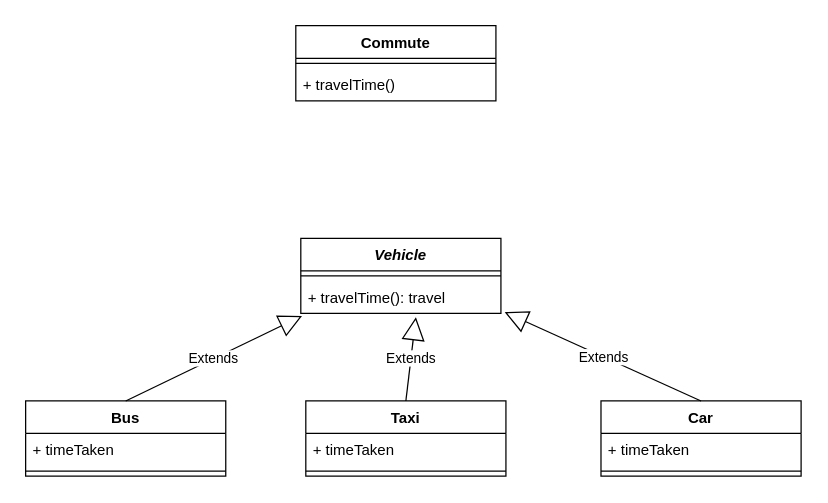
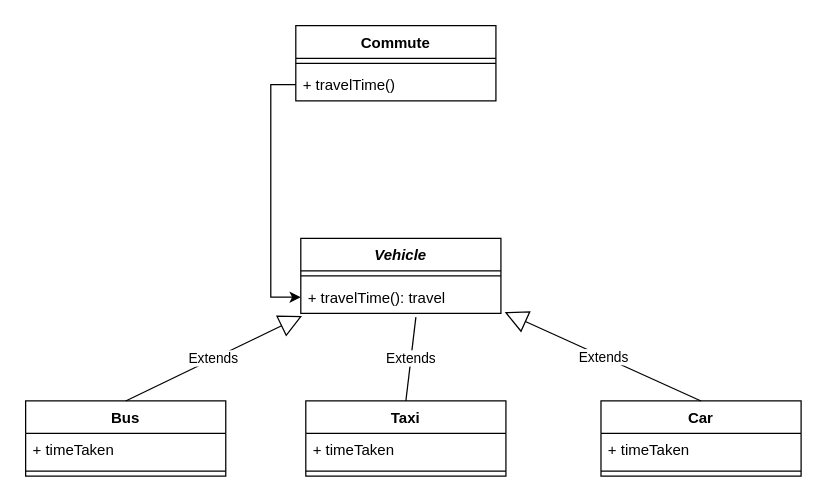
  <mxCell id="0" />
  <mxCell id="1" parent="0" />
  <mxCell id="2" value="Commute" style="swimlane;fontStyle=1;align=center;verticalAlign=top;childLayout=stackLayout;horizontal=1;startSize=26;horizontalStack=0;resizeParent=1;resizeParentMax=0;resizeLast=0;collapsible=1;marginBottom=0;" vertex="1" parent="1"><mxGeometry x="236" y="20" width="160" height="60" as="geometry" /></mxCell>
  <mxCell id="3" value="" style="line;strokeWidth=1;fillColor=none;align=left;verticalAlign=middle;spacingTop=-1;spacingLeft=3;spacingRight=3;rotatable=0;labelPosition=right;points=[];portConstraint=eastwest;" vertex="1" parent="2"><mxGeometry y="26" width="160" height="8" as="geometry" /></mxCell>
  <mxCell id="4" value="+ travelTime()" style="text;strokeColor=none;fillColor=none;align=left;verticalAlign=top;spacingLeft=4;spacingRight=4;overflow=hidden;rotatable=0;points=[[0,0.5],[1,0.5]];portConstraint=eastwest;" vertex="1" parent="2"><mxGeometry y="34" width="160" height="26" as="geometry" /></mxCell>
  <mxCell id="5" value="" style="group" vertex="1" connectable="0" parent="1"><mxGeometry x="20" y="190" width="620" height="190" as="geometry" /></mxCell>
  <mxCell id="6" value="Vehicle" style="swimlane;fontStyle=3;align=center;verticalAlign=top;childLayout=stackLayout;horizontal=1;startSize=26;horizontalStack=0;resizeParent=1;resizeParentMax=0;resizeLast=0;collapsible=1;marginBottom=0;" vertex="1" parent="5"><mxGeometry x="220" width="160" height="60" as="geometry" /></mxCell>
  <mxCell id="7" value="" style="group" vertex="1" connectable="0" parent="6"><mxGeometry y="26" width="160" height="34" as="geometry" /></mxCell>
  <mxCell id="8" value="" style="line;strokeWidth=1;fillColor=none;align=left;verticalAlign=middle;spacingTop=-1;spacingLeft=3;spacingRight=3;rotatable=0;labelPosition=right;points=[];portConstraint=eastwest;" vertex="1" parent="7"><mxGeometry width="160" height="8" as="geometry" /></mxCell>
  <mxCell id="9" value="+ travelTime(): travel" style="text;strokeColor=none;fillColor=none;align=left;verticalAlign=top;spacingLeft=4;spacingRight=4;overflow=hidden;rotatable=0;points=[[0,0.5],[1,0.5]];portConstraint=eastwest;" vertex="1" parent="7"><mxGeometry y="8" width="160" height="26" as="geometry" /></mxCell>
  <mxCell id="10" value="Bus" style="swimlane;fontStyle=1;align=center;verticalAlign=top;childLayout=stackLayout;horizontal=1;startSize=26;horizontalStack=0;resizeParent=1;resizeParentMax=0;resizeLast=0;collapsible=1;marginBottom=0;" vertex="1" parent="5"><mxGeometry y="130" width="160" height="60" as="geometry" /></mxCell>
  <mxCell id="11" value="+ timeTaken" style="text;strokeColor=none;fillColor=none;align=left;verticalAlign=top;spacingLeft=4;spacingRight=4;overflow=hidden;rotatable=0;points=[[0,0.5],[1,0.5]];portConstraint=eastwest;" vertex="1" parent="10"><mxGeometry y="26" width="160" height="26" as="geometry" /></mxCell>
  <mxCell id="12" value="" style="line;strokeWidth=1;fillColor=none;align=left;verticalAlign=middle;spacingTop=-1;spacingLeft=3;spacingRight=3;rotatable=0;labelPosition=right;points=[];portConstraint=eastwest;" vertex="1" parent="10"><mxGeometry y="52" width="160" height="8" as="geometry" /></mxCell>
  <mxCell id="13" value="Taxi" style="swimlane;fontStyle=1;align=center;verticalAlign=top;childLayout=stackLayout;horizontal=1;startSize=26;horizontalStack=0;resizeParent=1;resizeParentMax=0;resizeLast=0;collapsible=1;marginBottom=0;" vertex="1" parent="5"><mxGeometry x="224" y="130" width="160" height="60" as="geometry" /></mxCell>
  <mxCell id="14" value="+ timeTaken" style="text;strokeColor=none;fillColor=none;align=left;verticalAlign=top;spacingLeft=4;spacingRight=4;overflow=hidden;rotatable=0;points=[[0,0.5],[1,0.5]];portConstraint=eastwest;" vertex="1" parent="13"><mxGeometry y="26" width="160" height="26" as="geometry" /></mxCell>
  <mxCell id="15" value="" style="line;strokeWidth=1;fillColor=none;align=left;verticalAlign=middle;spacingTop=-1;spacingLeft=3;spacingRight=3;rotatable=0;labelPosition=right;points=[];portConstraint=eastwest;" vertex="1" parent="13"><mxGeometry y="52" width="160" height="8" as="geometry" /></mxCell>
  <mxCell id="16" value="Car" style="swimlane;fontStyle=1;align=center;verticalAlign=top;childLayout=stackLayout;horizontal=1;startSize=26;horizontalStack=0;resizeParent=1;resizeParentMax=0;resizeLast=0;collapsible=1;marginBottom=0;" vertex="1" parent="5"><mxGeometry x="460" y="130" width="160" height="60" as="geometry" /></mxCell>
  <mxCell id="17" value="+ timeTaken" style="text;strokeColor=none;fillColor=none;align=left;verticalAlign=top;spacingLeft=4;spacingRight=4;overflow=hidden;rotatable=0;points=[[0,0.5],[1,0.5]];portConstraint=eastwest;" vertex="1" parent="16"><mxGeometry y="26" width="160" height="26" as="geometry" /></mxCell>
  <mxCell id="18" value="" style="line;strokeWidth=1;fillColor=none;align=left;verticalAlign=middle;spacingTop=-1;spacingLeft=3;spacingRight=3;rotatable=0;labelPosition=right;points=[];portConstraint=eastwest;" vertex="1" parent="16"><mxGeometry y="52" width="160" height="8" as="geometry" /></mxCell>
  <mxCell id="19" value="Extends" style="endArrow=block;endSize=16;endFill=0;html=1;exitX=0.5;exitY=0;exitDx=0;exitDy=0;entryX=0.006;entryY=1.077;entryDx=0;entryDy=0;entryPerimeter=0;" edge="1" parent="5" source="10" target="9"><mxGeometry width="160" relative="1" as="geometry"><mxPoint x="220" y="140" as="sourcePoint" /><mxPoint x="380" y="140" as="targetPoint" /></mxGeometry></mxCell>
- <mxCell id="20" value="Extends" style="endArrow=block;endSize=16;endFill=0;html=1;entryX=0.575;entryY=1.115;entryDx=0;entryDy=0;entryPerimeter=0;exitX=0.5;exitY=0;exitDx=0;exitDy=0;" edge="1" parent="5" source="13" target="9"><mxGeometry width="160" relative="1" as="geometry"><mxPoint x="220" y="140" as="sourcePoint" /><mxPoint x="380" y="140" as="targetPoint" /></mxGeometry></mxCell>
+ <mxCell id="20" value="Extends" style="endArrow=none;endSize=16;endFill=0;html=1;entryX=0.575;entryY=1.115;entryDx=0;entryDy=0;entryPerimeter=0;exitX=0.5;exitY=0;exitDx=0;exitDy=0;" edge="1" parent="5" source="13" target="9"><mxGeometry width="160" relative="1" as="geometry"><mxPoint x="220" y="140" as="sourcePoint" /><mxPoint x="380" y="140" as="targetPoint" /></mxGeometry></mxCell>
  <mxCell id="21" value="Extends" style="endArrow=block;endSize=16;endFill=0;html=1;exitX=0.5;exitY=0;exitDx=0;exitDy=0;entryX=1.019;entryY=0.962;entryDx=0;entryDy=0;entryPerimeter=0;" edge="1" parent="5" source="16" target="9"><mxGeometry width="160" relative="1" as="geometry"><mxPoint x="220" y="140" as="sourcePoint" /><mxPoint x="380" y="140" as="targetPoint" /></mxGeometry></mxCell>
+ <mxCell id="22" style="edgeStyle=orthogonalEdgeStyle;rounded=0;orthogonalLoop=1;jettySize=auto;html=1;exitX=0;exitY=0.5;exitDx=0;exitDy=0;entryX=0;entryY=0.5;entryDx=0;entryDy=0;" edge="1" parent="1" source="4" target="9"><mxGeometry relative="1" as="geometry" /></mxCell>
